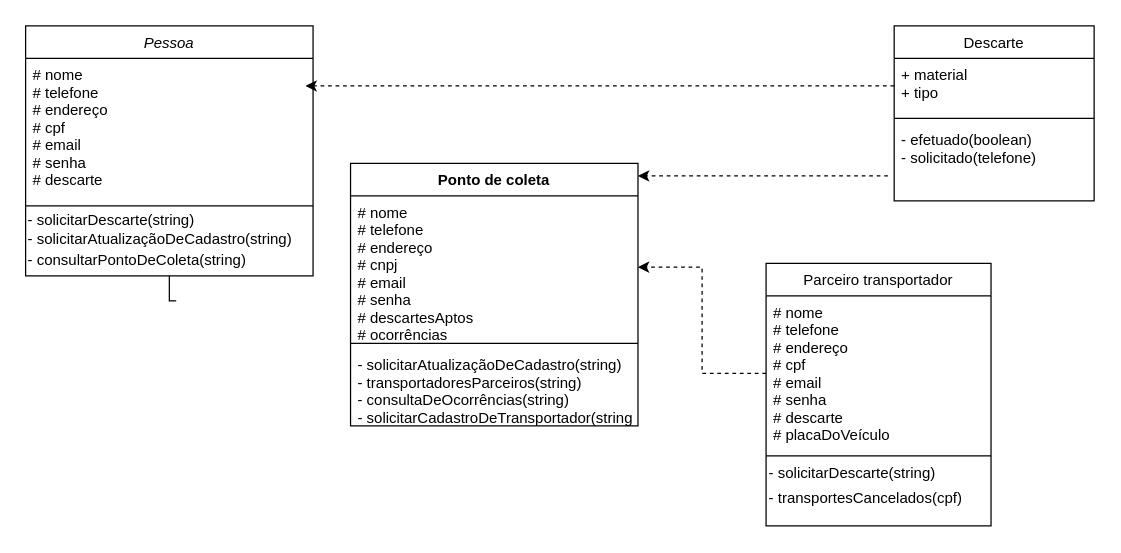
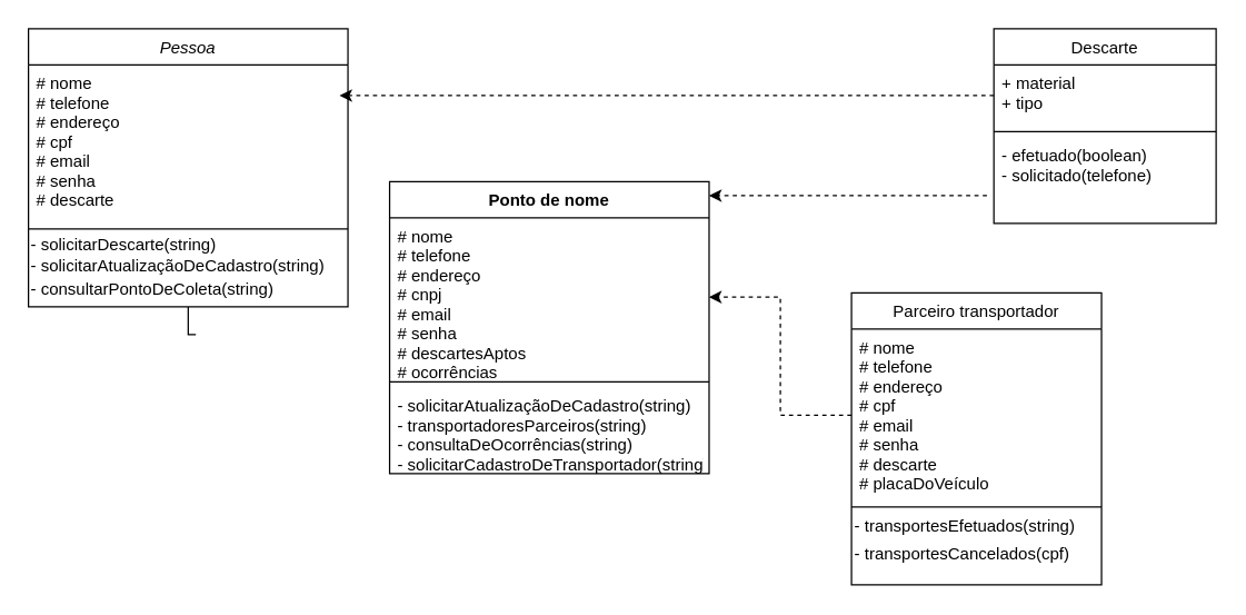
  <mxCell id="0" />
  <mxCell id="1" parent="0" />
  <mxCell id="2" value="Pessoa" style="swimlane;fontStyle=2;align=center;verticalAlign=top;childLayout=stackLayout;horizontal=1;startSize=26;horizontalStack=0;resizeParent=1;resizeLast=0;collapsible=1;marginBottom=0;rounded=0;shadow=0;strokeWidth=1;" parent="1" vertex="1"><mxGeometry x="20" y="20" width="230" height="200" as="geometry"><mxRectangle x="230" y="140" width="160" height="26" as="alternateBounds" /></mxGeometry></mxCell>
  <mxCell id="3" value="# nome&#10;# telefone&#10;# endereço&#10;# cpf&#10;# email&#10;# senha&#10;# descarte" style="text;align=left;verticalAlign=top;spacingLeft=4;spacingRight=4;overflow=hidden;rotatable=0;points=[[0,0.5],[1,0.5]];portConstraint=eastwest;rounded=0;shadow=0;html=0;" parent="2" vertex="1"><mxGeometry y="26" width="230" height="114" as="geometry" /></mxCell>
  <mxCell id="4" value="" style="line;html=1;strokeWidth=1;align=left;verticalAlign=middle;spacingTop=-1;spacingLeft=3;spacingRight=3;rotatable=0;labelPosition=right;points=[];portConstraint=eastwest;" parent="2" vertex="1"><mxGeometry y="140" width="230" height="8" as="geometry" /></mxCell>
  <mxCell id="5" value="- solicitarDescarte(string)&lt;br&gt;- solicitarAtualizaçãoDeCadastro(string)" style="text;html=1;align=left;verticalAlign=middle;resizable=0;points=[];autosize=1;strokeColor=none;fillColor=none;" parent="2" vertex="1"><mxGeometry y="148" width="230" height="30" as="geometry" /></mxCell>
  <mxCell id="6" value="- consultarPontoDeColeta(string)" style="text;html=1;align=left;verticalAlign=middle;resizable=0;points=[];autosize=1;strokeColor=none;fillColor=none;" parent="2" vertex="1"><mxGeometry y="178" width="230" height="20" as="geometry" /></mxCell>
  <mxCell id="7" value="Parceiro transportador" style="swimlane;fontStyle=0;align=center;verticalAlign=top;childLayout=stackLayout;horizontal=1;startSize=26;horizontalStack=0;resizeParent=1;resizeLast=0;collapsible=1;marginBottom=0;rounded=0;shadow=0;strokeWidth=1;" parent="1" vertex="1"><mxGeometry x="612.5" y="210" width="180" height="210" as="geometry"><mxRectangle x="130" y="380" width="160" height="26" as="alternateBounds" /></mxGeometry></mxCell>
  <mxCell id="8" value="# nome&#10;# telefone&#10;# endereço&#10;# cpf&#10;# email&#10;# senha&#10;# descarte&#10;# placaDoVeículo" style="text;align=left;verticalAlign=top;spacingLeft=4;spacingRight=4;overflow=hidden;rotatable=0;points=[[0,0.5],[1,0.5]];portConstraint=eastwest;rounded=0;shadow=0;html=0;" parent="7" vertex="1"><mxGeometry y="26" width="180" height="124" as="geometry" /></mxCell>
  <mxCell id="9" value="" style="line;html=1;strokeWidth=1;align=left;verticalAlign=middle;spacingTop=-1;spacingLeft=3;spacingRight=3;rotatable=0;labelPosition=right;points=[];portConstraint=eastwest;" parent="7" vertex="1"><mxGeometry y="150" width="180" height="8" as="geometry" /></mxCell>
- <mxCell id="10" value="- solicitarDescarte(string)" style="text;html=1;align=left;verticalAlign=middle;resizable=0;points=[];autosize=1;strokeColor=none;fillColor=none;" parent="7" vertex="1"><mxGeometry y="158" width="180" height="20" as="geometry" /></mxCell>
+ <mxCell id="10" value="- transportesEfetuados(string)" style="text;html=1;align=left;verticalAlign=middle;resizable=0;points=[];autosize=1;strokeColor=none;fillColor=none;" parent="7" vertex="1"><mxGeometry y="158" width="180" height="20" as="geometry" /></mxCell>
  <mxCell id="11" value="- transportesCancelados(cpf)" style="text;html=1;align=left;verticalAlign=middle;resizable=0;points=[];autosize=1;strokeColor=none;fillColor=none;" parent="7" vertex="1"><mxGeometry y="178" width="180" height="20" as="geometry" /></mxCell>
  <mxCell id="12" value="Descarte" style="swimlane;fontStyle=0;align=center;verticalAlign=top;childLayout=stackLayout;horizontal=1;startSize=26;horizontalStack=0;resizeParent=1;resizeLast=0;collapsible=1;marginBottom=0;rounded=0;shadow=0;strokeWidth=1;" parent="1" vertex="1"><mxGeometry x="715" y="20" width="160" height="140" as="geometry"><mxRectangle x="550" y="140" width="160" height="26" as="alternateBounds" /></mxGeometry></mxCell>
  <mxCell id="13" value="+ material&#10;+ tipo" style="text;align=left;verticalAlign=top;spacingLeft=4;spacingRight=4;overflow=hidden;rotatable=0;points=[[0,0.5],[1,0.5]];portConstraint=eastwest;" parent="12" vertex="1"><mxGeometry y="26" width="160" height="44" as="geometry" /></mxCell>
  <mxCell id="14" value="" style="line;html=1;strokeWidth=1;align=left;verticalAlign=middle;spacingTop=-1;spacingLeft=3;spacingRight=3;rotatable=0;labelPosition=right;points=[];portConstraint=eastwest;" parent="12" vertex="1"><mxGeometry y="70" width="160" height="8" as="geometry" /></mxCell>
  <mxCell id="15" value="- efetuado(boolean)&#10;- solicitado(telefone)" style="text;align=left;verticalAlign=top;spacingLeft=4;spacingRight=4;overflow=hidden;rotatable=0;points=[[0,0.5],[1,0.5]];portConstraint=eastwest;" parent="12" vertex="1"><mxGeometry y="78" width="160" height="44" as="geometry" /></mxCell>
  <mxCell id="16" style="edgeStyle=orthogonalEdgeStyle;rounded=0;orthogonalLoop=1;jettySize=auto;html=1;exitX=0;exitY=0.5;exitDx=0;exitDy=0;entryX=1;entryY=0.5;entryDx=0;entryDy=0;dashed=1;" parent="1" source="8" target="19" edge="1"><mxGeometry relative="1" as="geometry"><mxPoint x="305" y="378" as="targetPoint" /></mxGeometry></mxCell>
  <mxCell id="17" style="edgeStyle=orthogonalEdgeStyle;rounded=0;orthogonalLoop=1;jettySize=auto;html=1;dashed=1;" parent="1" source="13" edge="1"><mxGeometry relative="1" as="geometry"><mxPoint x="244" y="68" as="targetPoint" /><Array as="points"><mxPoint x="335" y="68" /><mxPoint x="335" y="68" /></Array></mxGeometry></mxCell>
- <mxCell id="18" value="Ponto de coleta" style="swimlane;fontStyle=1;align=center;verticalAlign=top;childLayout=stackLayout;horizontal=1;startSize=26;horizontalStack=0;resizeParent=1;resizeParentMax=0;resizeLast=0;collapsible=1;marginBottom=0;" parent="1" vertex="1"><mxGeometry x="280" y="130" width="230" height="210" as="geometry" /></mxCell>
+ <mxCell id="18" value="Ponto de nome" style="swimlane;fontStyle=1;align=center;verticalAlign=top;childLayout=stackLayout;horizontal=1;startSize=26;horizontalStack=0;resizeParent=1;resizeParentMax=0;resizeLast=0;collapsible=1;marginBottom=0;" parent="1" vertex="1"><mxGeometry x="280" y="130" width="230" height="210" as="geometry" /></mxCell>
  <mxCell id="19" value="# nome&#10;# telefone&#10;# endereço&#10;# cnpj&#10;# email&#10;# senha&#10;# descartesAptos&#10;# ocorrências&#10;" style="text;strokeColor=none;fillColor=none;align=left;verticalAlign=top;spacingLeft=4;spacingRight=4;overflow=hidden;rotatable=0;points=[[0,0.5],[1,0.5]];portConstraint=eastwest;" parent="18" vertex="1"><mxGeometry y="26" width="230" height="114" as="geometry" /></mxCell>
  <mxCell id="20" value="" style="line;strokeWidth=1;fillColor=none;align=left;verticalAlign=middle;spacingTop=-1;spacingLeft=3;spacingRight=3;rotatable=0;labelPosition=right;points=[];portConstraint=eastwest;" parent="18" vertex="1"><mxGeometry y="140" width="230" height="8" as="geometry" /></mxCell>
  <mxCell id="21" value="- solicitarAtualizaçãoDeCadastro(string)&#10;- transportadoresParceiros(string)&#10;- consultaDeOcorrências(string)&#10;- solicitarCadastroDeTransportador(string)&#10;" style="text;strokeColor=none;fillColor=none;align=left;verticalAlign=top;spacingLeft=4;spacingRight=4;overflow=hidden;rotatable=0;points=[[0,0.5],[1,0.5]];portConstraint=eastwest;" parent="18" vertex="1"><mxGeometry y="148" width="230" height="62" as="geometry" /></mxCell>
  <mxCell id="22" value="" style="edgeStyle=orthogonalEdgeStyle;rounded=0;orthogonalLoop=1;jettySize=auto;html=1;endArrow=none;" parent="1" source="2" edge="1"><mxGeometry relative="1" as="geometry"><mxPoint x="140" y="240" as="targetPoint" /><mxPoint x="105" y="220" as="sourcePoint" /></mxGeometry></mxCell>
  <mxCell id="23" style="edgeStyle=orthogonalEdgeStyle;rounded=0;orthogonalLoop=1;jettySize=auto;html=1;dashed=1;" parent="1" edge="1"><mxGeometry relative="1" as="geometry"><mxPoint x="710" y="140" as="sourcePoint" /><mxPoint x="510" y="140" as="targetPoint" /></mxGeometry></mxCell>
